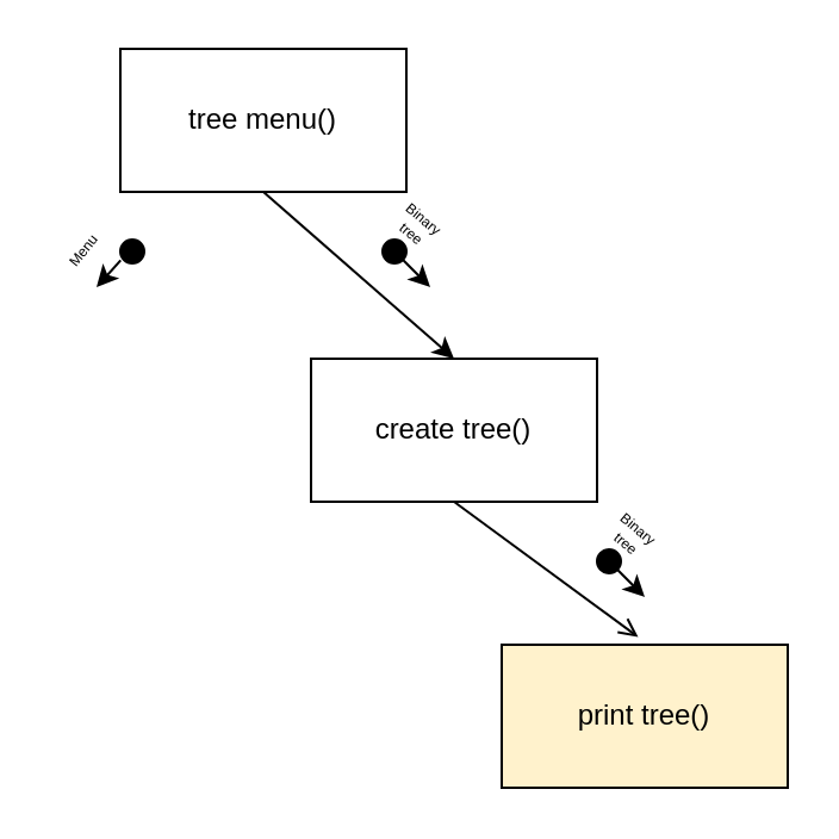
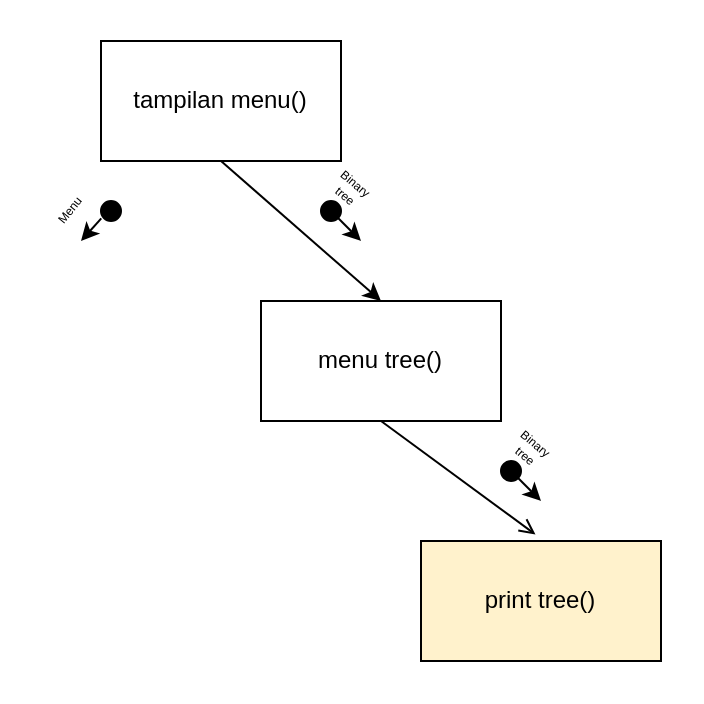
  <mxCell id="0" />
  <mxCell id="1" parent="0" />
- <mxCell id="2" value="tree menu()" style="rounded=0;whiteSpace=wrap;html=1;" vertex="1" parent="1"><mxGeometry x="50" y="20" width="120" height="60" as="geometry" /></mxCell>
- <mxCell id="3" value="create tree()" style="rounded=0;whiteSpace=wrap;html=1;" vertex="1" parent="1"><mxGeometry x="130" y="150" width="120" height="60" as="geometry" /></mxCell>
+ <mxCell id="2" value="tampilan menu()" style="rounded=0;whiteSpace=wrap;html=1;" vertex="1" parent="1"><mxGeometry x="50" y="20" width="120" height="60" as="geometry" /></mxCell>
+ <mxCell id="3" value="menu tree()" style="rounded=0;whiteSpace=wrap;html=1;" vertex="1" parent="1"><mxGeometry x="130" y="150" width="120" height="60" as="geometry" /></mxCell>
  <mxCell id="4" value="" style="endArrow=classic;html=1;rounded=0;exitX=0.014;exitY=0.872;exitDx=0;exitDy=0;exitPerimeter=0;" edge="1" parent="1" source="5"><mxGeometry width="50" height="50" relative="1" as="geometry"><mxPoint x="50" y="110" as="sourcePoint" /><mxPoint x="40" y="120" as="targetPoint" /></mxGeometry></mxCell>
  <mxCell id="5" value="" style="ellipse;whiteSpace=wrap;html=1;aspect=fixed;fillColor=#000000;" vertex="1" parent="1"><mxGeometry x="50" y="100" width="10" height="10" as="geometry" /></mxCell>
  <mxCell id="6" value="Menu" style="text;html=1;strokeColor=none;fillColor=none;align=center;verticalAlign=middle;whiteSpace=wrap;rounded=0;rotation=-51;fontSize=6;" vertex="1" parent="1"><mxGeometry x="20" y="100" width="30" height="10" as="geometry" /></mxCell>
  <mxCell id="7" value="" style="endArrow=classic;html=1;rounded=0;entryX=0.5;entryY=0;entryDx=0;entryDy=0;exitX=0.5;exitY=1;exitDx=0;exitDy=0;" edge="1" parent="1" source="2" target="3"><mxGeometry width="50" height="50" relative="1" as="geometry"><mxPoint x="30" y="120" as="sourcePoint" /><mxPoint x="80" y="70" as="targetPoint" /></mxGeometry></mxCell>
  <mxCell id="8" value="" style="ellipse;whiteSpace=wrap;html=1;aspect=fixed;fillColor=#000000;" vertex="1" parent="1"><mxGeometry x="160" y="100" width="10" height="10" as="geometry" /></mxCell>
  <mxCell id="9" value="" style="endArrow=classic;html=1;rounded=0;exitX=1;exitY=1;exitDx=0;exitDy=0;" edge="1" parent="1" source="8"><mxGeometry width="50" height="50" relative="1" as="geometry"><mxPoint x="169" y="109" as="sourcePoint" /><mxPoint x="180" y="120" as="targetPoint" /></mxGeometry></mxCell>
  <mxCell id="10" value="Binary tree" style="text;html=1;strokeColor=none;fillColor=none;align=center;verticalAlign=middle;whiteSpace=wrap;rounded=0;rotation=40;fontSize=6;" vertex="1" parent="1"><mxGeometry x="160" y="90" width="30" height="10" as="geometry" /></mxCell>
  <mxCell id="11" value="print tree()" style="rounded=0;whiteSpace=wrap;html=1;fillColor=#fff2cc;" vertex="1" parent="1"><mxGeometry x="210" y="270" width="120" height="60" as="geometry" /></mxCell>
  <mxCell id="12" value="" style="endArrow=open;html=1;rounded=0;entryX=0.477;entryY=-0.054;entryDx=0;entryDy=0;exitX=0.5;exitY=1;exitDx=0;exitDy=0;entryPerimeter=0;" edge="1" parent="1" source="3" target="11"><mxGeometry width="50" height="50" relative="1" as="geometry"><mxPoint x="120" y="90" as="sourcePoint" /><mxPoint x="200" y="160" as="targetPoint" /></mxGeometry></mxCell>
  <mxCell id="13" value="" style="ellipse;whiteSpace=wrap;html=1;aspect=fixed;fillColor=#000000;" vertex="1" parent="1"><mxGeometry x="250" y="230" width="10" height="10" as="geometry" /></mxCell>
  <mxCell id="14" value="" style="endArrow=classic;html=1;rounded=0;exitX=1;exitY=1;exitDx=0;exitDy=0;" edge="1" parent="1" source="13"><mxGeometry width="50" height="50" relative="1" as="geometry"><mxPoint x="259" y="239" as="sourcePoint" /><mxPoint x="270" y="250" as="targetPoint" /></mxGeometry></mxCell>
  <mxCell id="15" value="Binary tree" style="text;html=1;strokeColor=none;fillColor=none;align=center;verticalAlign=middle;whiteSpace=wrap;rounded=0;rotation=40;fontSize=6;" vertex="1" parent="1"><mxGeometry x="250" y="220" width="30" height="10" as="geometry" /></mxCell>
